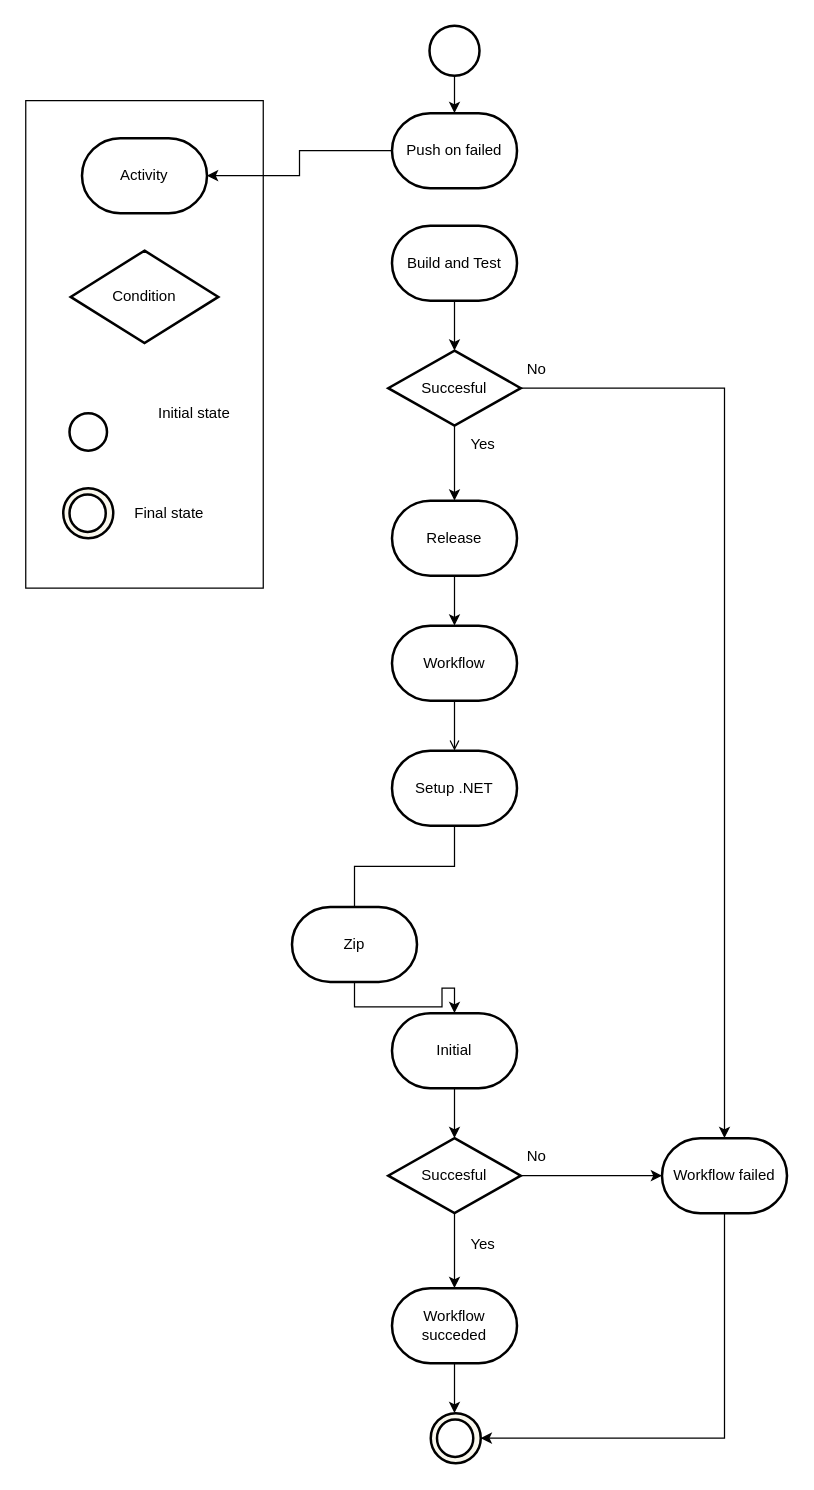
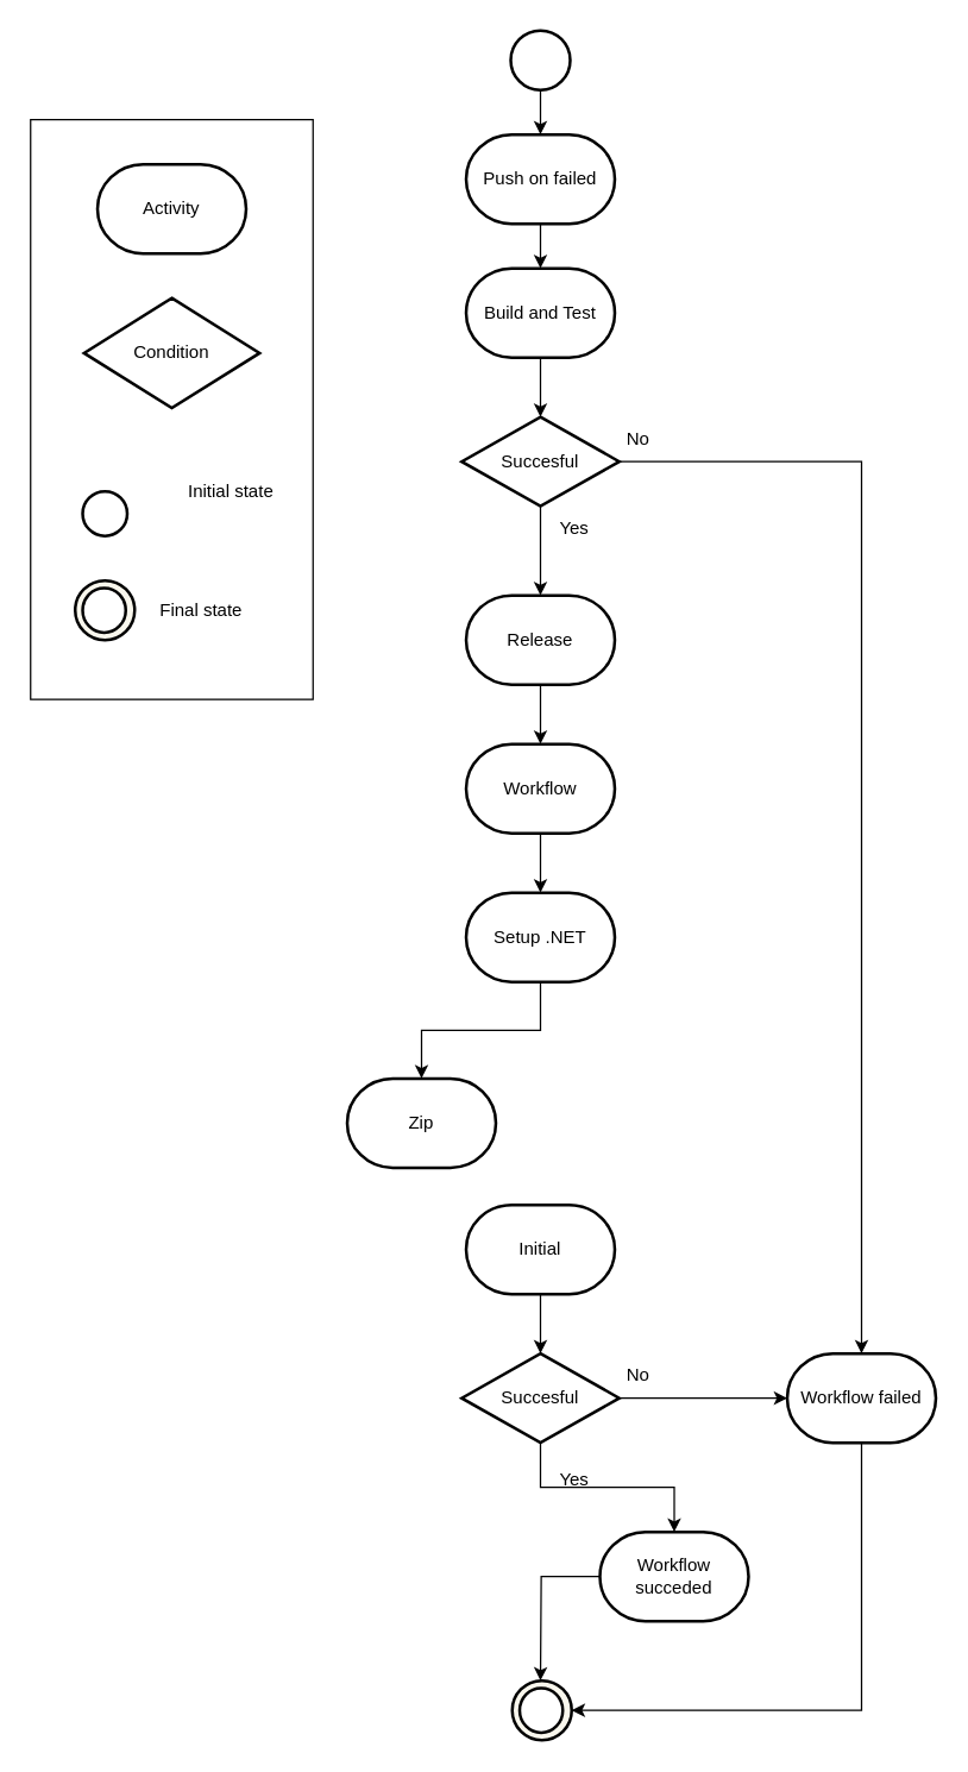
  <mxCell id="0" />
  <mxCell id="1" parent="0" />
  <mxCell id="2" value="Build and Test" style="strokeWidth=2;html=1;shape=mxgraph.flowchart.terminator;whiteSpace=wrap;" parent="1" vertex="1"><mxGeometry x="313" y="180" width="100" height="60" as="geometry" /></mxCell>
  <mxCell id="3" value="" style="edgeStyle=orthogonalEdgeStyle;rounded=0;orthogonalLoop=1;jettySize=auto;html=1;" parent="1" source="5" target="8" edge="1"><mxGeometry relative="1" as="geometry" /></mxCell>
  <mxCell id="4" style="edgeStyle=orthogonalEdgeStyle;rounded=0;orthogonalLoop=1;jettySize=auto;html=1;" parent="1" source="5" target="17" edge="1"><mxGeometry relative="1" as="geometry" /></mxCell>
  <mxCell id="5" value="Succesful" style="strokeWidth=2;html=1;shape=mxgraph.flowchart.decision;whiteSpace=wrap;" parent="1" vertex="1"><mxGeometry x="310" y="280" width="106" height="60" as="geometry" /></mxCell>
  <mxCell id="6" style="edgeStyle=orthogonalEdgeStyle;rounded=0;orthogonalLoop=1;jettySize=auto;html=1;entryX=0.5;entryY=0;entryDx=0;entryDy=0;entryPerimeter=0;" parent="1" source="2" target="5" edge="1"><mxGeometry relative="1" as="geometry" /></mxCell>
  <mxCell id="7" value="" style="edgeStyle=orthogonalEdgeStyle;rounded=0;orthogonalLoop=1;jettySize=auto;html=1;" parent="1" source="8" target="10" edge="1"><mxGeometry relative="1" as="geometry" /></mxCell>
  <mxCell id="8" value="Release" style="strokeWidth=2;html=1;shape=mxgraph.flowchart.terminator;whiteSpace=wrap;" parent="1" vertex="1"><mxGeometry x="313" y="400" width="100" height="60" as="geometry" /></mxCell>
- <mxCell id="9" value="" style="edgeStyle=orthogonalEdgeStyle;rounded=0;orthogonalLoop=1;jettySize=auto;html=1;endArrow=open;" parent="1" source="10" target="12" edge="1"><mxGeometry relative="1" as="geometry" /></mxCell>
+ <mxCell id="9" value="" style="edgeStyle=orthogonalEdgeStyle;rounded=0;orthogonalLoop=1;jettySize=auto;html=1;" parent="1" source="10" target="12" edge="1"><mxGeometry relative="1" as="geometry" /></mxCell>
  <mxCell id="10" value="Workflow" style="strokeWidth=2;html=1;shape=mxgraph.flowchart.terminator;whiteSpace=wrap;" parent="1" vertex="1"><mxGeometry x="313" y="500" width="100" height="60" as="geometry" /></mxCell>
- <mxCell id="11" value="" style="edgeStyle=orthogonalEdgeStyle;rounded=0;orthogonalLoop=1;jettySize=auto;html=1;endArrow=none;" parent="1" source="12" target="14" edge="1"><mxGeometry relative="1" as="geometry" /></mxCell>
+ <mxCell id="11" value="" style="edgeStyle=orthogonalEdgeStyle;rounded=0;orthogonalLoop=1;jettySize=auto;html=1;" parent="1" source="12" target="14" edge="1"><mxGeometry relative="1" as="geometry" /></mxCell>
  <mxCell id="12" value="Setup .NET" style="strokeWidth=2;html=1;shape=mxgraph.flowchart.terminator;whiteSpace=wrap;" parent="1" vertex="1"><mxGeometry x="313" y="600" width="100" height="60" as="geometry" /></mxCell>
- <mxCell id="13" value="" style="edgeStyle=orthogonalEdgeStyle;rounded=0;orthogonalLoop=1;jettySize=auto;html=1;" parent="1" source="14" target="16" edge="1"><mxGeometry relative="1" as="geometry" /></mxCell>
  <mxCell id="14" value="Zip" style="strokeWidth=2;html=1;shape=mxgraph.flowchart.terminator;whiteSpace=wrap;" parent="1" vertex="1"><mxGeometry x="233" y="725" width="100" height="60" as="geometry" /></mxCell>
  <mxCell id="15" value="" style="edgeStyle=orthogonalEdgeStyle;rounded=0;orthogonalLoop=1;jettySize=auto;html=1;" parent="1" source="16" target="22" edge="1"><mxGeometry relative="1" as="geometry" /></mxCell>
  <mxCell id="16" value="Initial" style="strokeWidth=2;html=1;shape=mxgraph.flowchart.terminator;whiteSpace=wrap;" parent="1" vertex="1"><mxGeometry x="313" y="810" width="100" height="60" as="geometry" /></mxCell>
  <mxCell id="17" value="Workflow failed" style="strokeWidth=2;html=1;shape=mxgraph.flowchart.terminator;whiteSpace=wrap;" parent="1" vertex="1"><mxGeometry x="529" y="910" width="100" height="60" as="geometry" /></mxCell>
  <mxCell id="18" value="" style="edgeStyle=orthogonalEdgeStyle;rounded=0;orthogonalLoop=1;jettySize=auto;html=1;entryX=0.5;entryY=0;entryDx=0;entryDy=0;entryPerimeter=0;" parent="1" source="19" edge="1"><mxGeometry relative="1" as="geometry"><mxPoint x="363" y="1130" as="targetPoint" /></mxGeometry></mxCell>
- <mxCell id="19" value="Workflow succeded" style="strokeWidth=2;html=1;shape=mxgraph.flowchart.terminator;whiteSpace=wrap;" parent="1" vertex="1"><mxGeometry x="313" y="1030" width="100" height="60" as="geometry" /></mxCell>
+ <mxCell id="19" value="Workflow succeded" style="strokeWidth=2;html=1;shape=mxgraph.flowchart.terminator;whiteSpace=wrap;" parent="1" vertex="1"><mxGeometry x="403" y="1030" width="100" height="60" as="geometry" /></mxCell>
  <mxCell id="20" value="" style="edgeStyle=orthogonalEdgeStyle;rounded=0;orthogonalLoop=1;jettySize=auto;html=1;" parent="1" source="22" target="19" edge="1"><mxGeometry relative="1" as="geometry" /></mxCell>
  <mxCell id="21" value="" style="edgeStyle=orthogonalEdgeStyle;rounded=0;orthogonalLoop=1;jettySize=auto;html=1;" parent="1" source="22" target="17" edge="1"><mxGeometry relative="1" as="geometry" /></mxCell>
  <mxCell id="22" value="Succesful" style="strokeWidth=2;html=1;shape=mxgraph.flowchart.decision;whiteSpace=wrap;" parent="1" vertex="1"><mxGeometry x="310" y="910" width="106" height="60" as="geometry" /></mxCell>
  <mxCell id="23" value="" style="edgeStyle=orthogonalEdgeStyle;rounded=0;orthogonalLoop=1;jettySize=auto;html=1;" parent="1" source="24" target="37" edge="1"><mxGeometry relative="1" as="geometry" /></mxCell>
  <mxCell id="24" value="" style="strokeWidth=2;html=1;shape=mxgraph.flowchart.start_2;whiteSpace=wrap;" parent="1" vertex="1"><mxGeometry x="343" y="20" width="40" height="40" as="geometry" /></mxCell>
  <mxCell id="25" style="edgeStyle=orthogonalEdgeStyle;rounded=0;orthogonalLoop=1;jettySize=auto;html=1;entryX=1;entryY=0.5;entryDx=0;entryDy=0;entryPerimeter=0;exitX=0.5;exitY=1;exitDx=0;exitDy=0;exitPerimeter=0;" parent="1" source="17" target="38" edge="1"><mxGeometry relative="1" as="geometry"><mxPoint x="383" y="1150" as="targetPoint" /></mxGeometry></mxCell>
  <mxCell id="26" value="Yes" style="text;html=1;strokeColor=none;fillColor=none;align=center;verticalAlign=middle;whiteSpace=wrap;rounded=0;" parent="1" vertex="1"><mxGeometry x="356" y="340" width="60" height="30" as="geometry" /></mxCell>
  <mxCell id="27" value="Yes" style="text;html=1;strokeColor=none;fillColor=none;align=center;verticalAlign=middle;whiteSpace=wrap;rounded=0;" parent="1" vertex="1"><mxGeometry x="356" y="980" width="60" height="30" as="geometry" /></mxCell>
  <mxCell id="28" value="No" style="text;html=1;strokeColor=none;fillColor=none;align=center;verticalAlign=middle;whiteSpace=wrap;rounded=0;" parent="1" vertex="1"><mxGeometry x="399" y="280" width="60" height="30" as="geometry" /></mxCell>
  <mxCell id="29" value="No" style="text;html=1;strokeColor=none;fillColor=none;align=center;verticalAlign=middle;whiteSpace=wrap;rounded=0;" parent="1" vertex="1"><mxGeometry x="399" y="910" width="60" height="30" as="geometry" /></mxCell>
  <mxCell id="30" value="" style="rounded=0;whiteSpace=wrap;html=1;fillColor=none;" parent="1" vertex="1"><mxGeometry x="20" y="80" width="190" height="390" as="geometry" /></mxCell>
  <mxCell id="31" value="Condition" style="strokeWidth=2;html=1;shape=mxgraph.flowchart.decision;whiteSpace=wrap;" parent="1" vertex="1"><mxGeometry x="55.94" y="200" width="118.12" height="74" as="geometry" /></mxCell>
  <mxCell id="32" value="" style="strokeWidth=2;html=1;shape=mxgraph.flowchart.start_2;whiteSpace=wrap;" parent="1" vertex="1"><mxGeometry x="55" y="330" width="30" height="30" as="geometry" /></mxCell>
  <mxCell id="33" value="Initial state" style="text;html=1;strokeColor=none;fillColor=none;align=center;verticalAlign=middle;whiteSpace=wrap;rounded=0;" parent="1" vertex="1"><mxGeometry x="125" y="315" width="60" height="30" as="geometry" /></mxCell>
  <mxCell id="34" value="Final state" style="text;html=1;strokeColor=none;fillColor=none;align=center;verticalAlign=middle;whiteSpace=wrap;rounded=0;" parent="1" vertex="1"><mxGeometry x="105" y="395" width="60" height="30" as="geometry" /></mxCell>
  <mxCell id="35" value="Activity" style="strokeWidth=2;html=1;shape=mxgraph.flowchart.terminator;whiteSpace=wrap;" parent="1" vertex="1"><mxGeometry x="65" y="110" width="100" height="60" as="geometry" /></mxCell>
- <mxCell id="36" value="" style="edgeStyle=orthogonalEdgeStyle;rounded=0;orthogonalLoop=1;jettySize=auto;html=1;" parent="1" source="37" target="35" edge="1"><mxGeometry relative="1" as="geometry" /></mxCell>
+ <mxCell id="36" value="" style="edgeStyle=orthogonalEdgeStyle;rounded=0;orthogonalLoop=1;jettySize=auto;html=1;" parent="1" source="37" target="2" edge="1"><mxGeometry relative="1" as="geometry" /></mxCell>
  <mxCell id="37" value="Push on failed" style="strokeWidth=2;html=1;shape=mxgraph.flowchart.terminator;whiteSpace=wrap;" parent="1" vertex="1"><mxGeometry x="313" y="90" width="100" height="60" as="geometry" /></mxCell>
  <mxCell id="38" value="" style="strokeWidth=2;html=1;shape=mxgraph.flowchart.start_2;whiteSpace=wrap;fillColor=#f9f7ed;strokeColor=#000000;" vertex="1" parent="1"><mxGeometry x="344" y="1130" width="40" height="40" as="geometry" /></mxCell>
  <mxCell id="39" value="" style="strokeWidth=2;html=1;shape=mxgraph.flowchart.start_2;whiteSpace=wrap;" vertex="1" parent="1"><mxGeometry x="349" y="1135" width="29" height="30" as="geometry" /></mxCell>
  <mxCell id="40" value="" style="strokeWidth=2;html=1;shape=mxgraph.flowchart.start_2;whiteSpace=wrap;fillColor=#f9f7ed;strokeColor=#000000;" vertex="1" parent="1"><mxGeometry x="50" y="390" width="40" height="40" as="geometry" /></mxCell>
  <mxCell id="41" value="" style="strokeWidth=2;html=1;shape=mxgraph.flowchart.start_2;whiteSpace=wrap;" vertex="1" parent="1"><mxGeometry x="55" y="395" width="29" height="30" as="geometry" /></mxCell>
